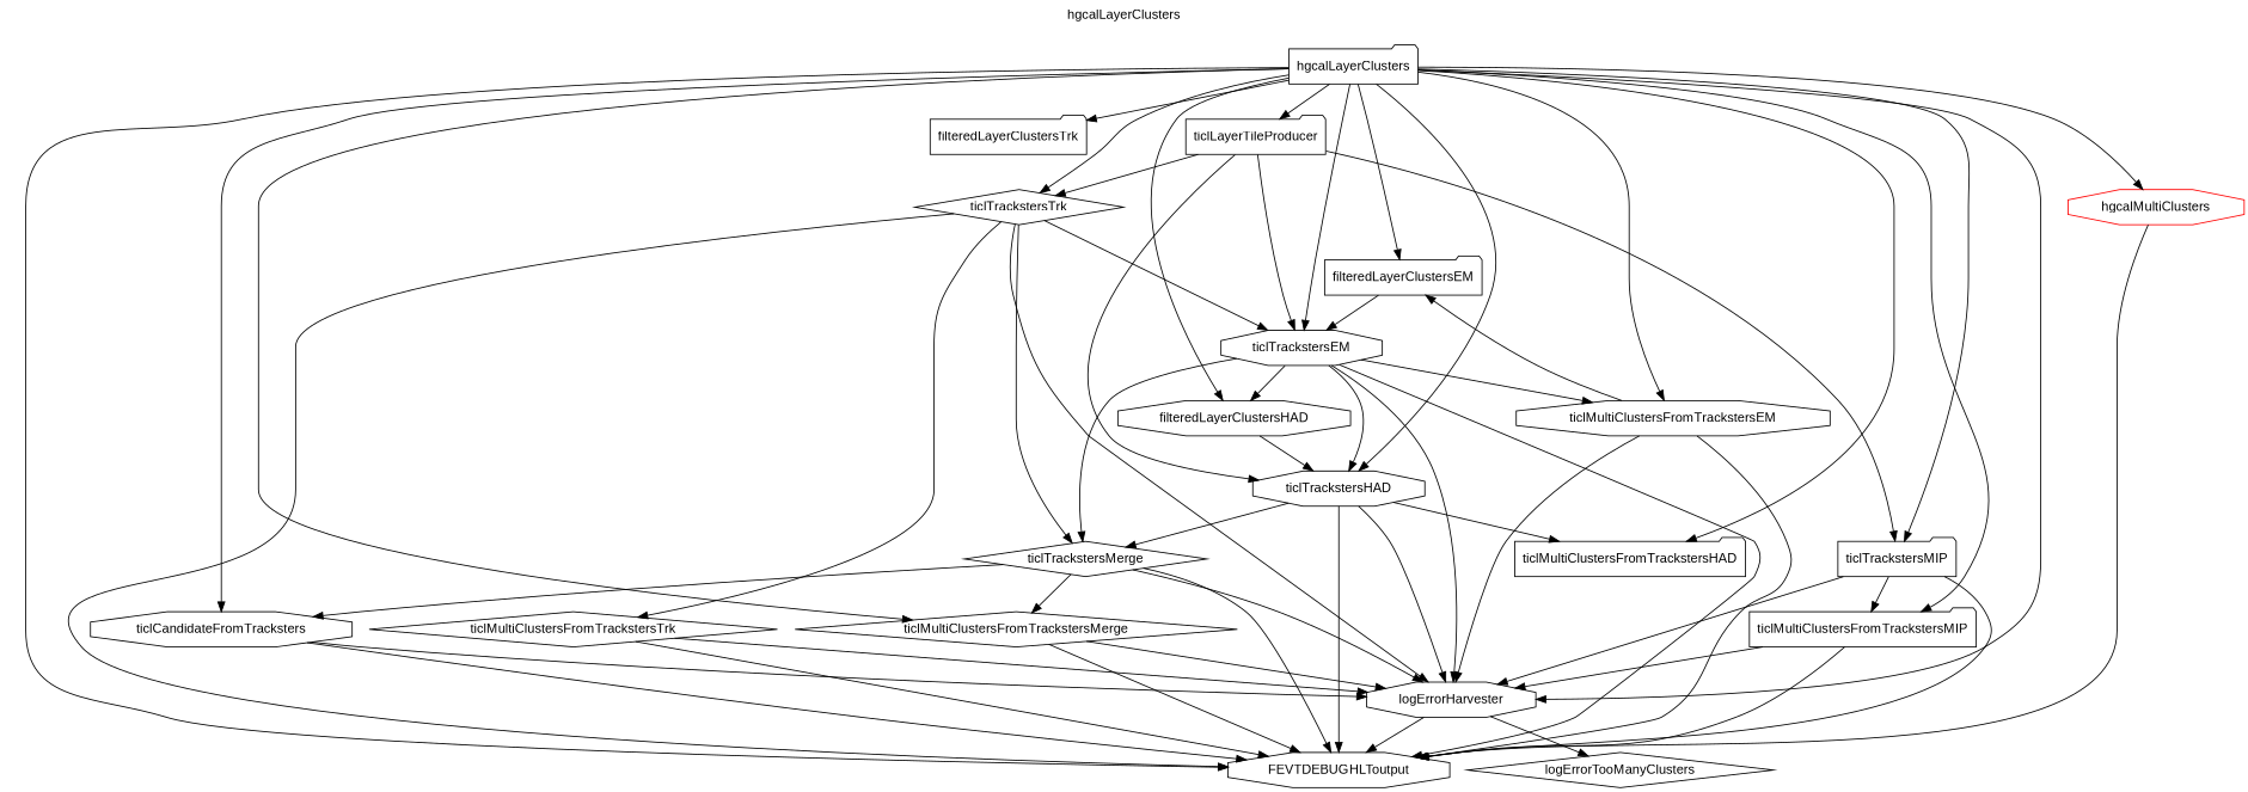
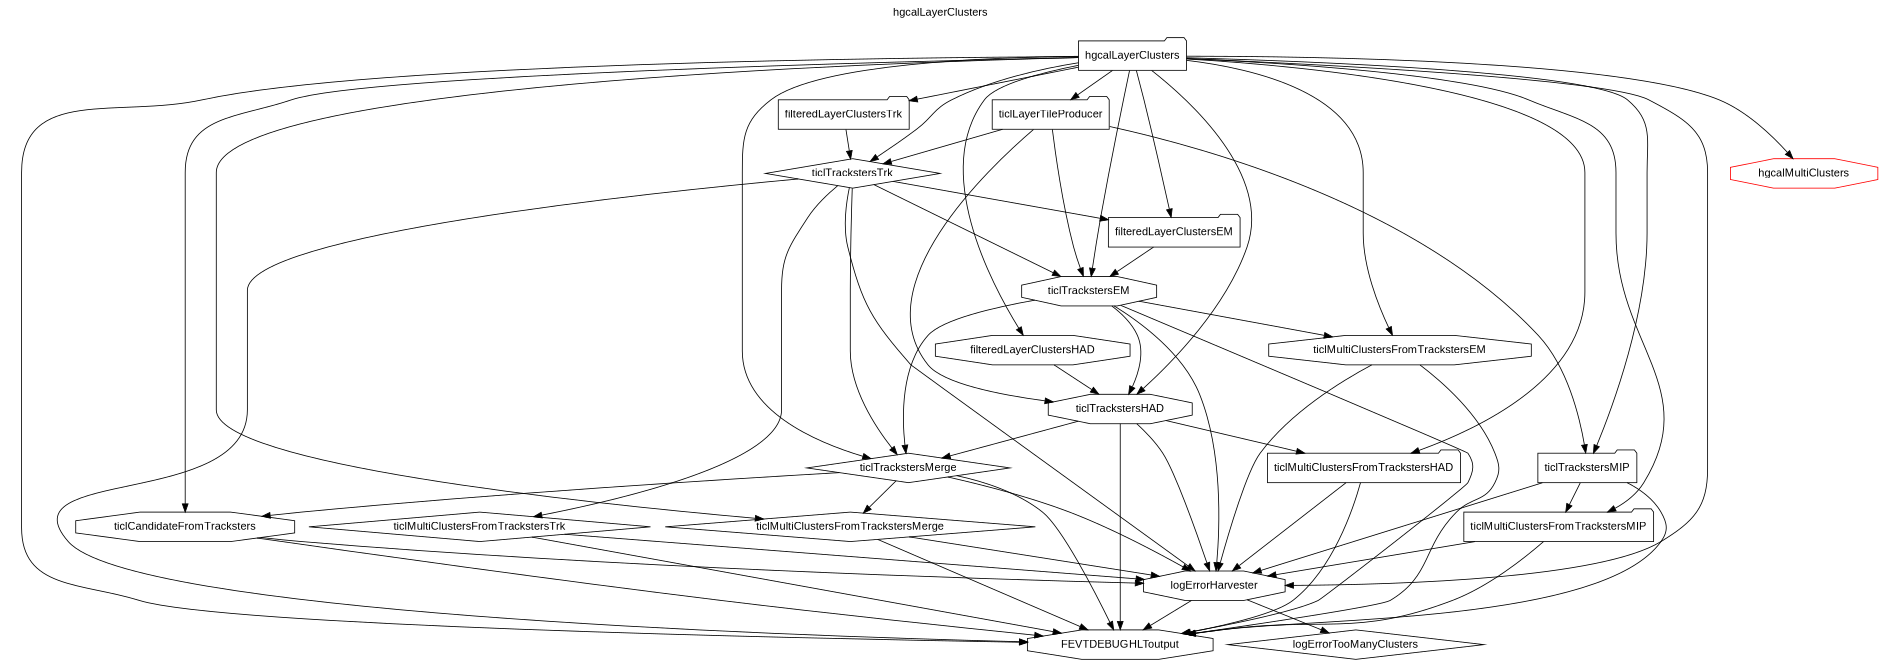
  digraph {
    fontname="Liberation Sans"
    label=hgcalLayerClusters
    labelloc=top
    node [color=black fontname="Liberation Sans" shape=octagon]
    edge [fontname="Liberation Sans"]
    n1 [label=hgcalLayerClusters shape=folder]
    n2 [label=FEVTDEBUGHLToutput]
    n3 [label=ticlCandidateFromTracksters]
    n4 [label=logErrorHarvester]
    n5 [label=ticlMultiClustersFromTrackstersHAD shape=folder]
    n6 [label=ticlTrackstersMerge shape=diamond]
    n7 [label=filteredLayerClustersEM shape=folder]
    n8 [label=ticlLayerTileProducer shape=folder]
    n9 [label=ticlMultiClustersFromTrackstersMerge shape=diamond]
    n10 [color=red label=hgcalMultiClusters]
    n11 [label=filteredLayerClustersTrk shape=folder]
    n12 [label=ticlTrackstersHAD]
    n13 [label=filteredLayerClustersHAD]
    n14 [label=ticlTrackstersMIP shape=folder]
    n15 [label=ticlTrackstersEM]
    n16 [label=ticlTrackstersTrk shape=diamond]
    n17 [label=ticlMultiClustersFromTrackstersMIP shape=folder]
    n18 [label=ticlMultiClustersFromTrackstersEM]
    n19 [label=logErrorTooManyClusters shape=diamond]
    n20 [label=ticlMultiClustersFromTrackstersTrk shape=diamond]
    n1 -> n2
    n1 -> n3
    n1 -> n4
    n1 -> n5
+   n1 -> n6
    n1 -> n7
    n1 -> n8
    n1 -> n9
    n1 -> n10
    n1 -> n11
    n1 -> n12
    n1 -> n13
    n1 -> n14
    n1 -> n15
    n1 -> n16
    n1 -> n17
    n1 -> n18
    n3 -> n2
    n3 -> n4
    n4 -> n2
    n4 -> n19
-   n10 -> n2
+   n5 -> n2
+   n5 -> n4
    n6 -> n2
    n6 -> n3
    n6 -> n4
    n6 -> n9
    n7 -> n15
    n8 -> n12
    n8 -> n14
    n8 -> n15
    n8 -> n16
    n9 -> n2
    n9 -> n4
+   n11 -> n16
    n12 -> n2
    n12 -> n4
    n12 -> n5
    n12 -> n6
    n13 -> n12
    n14 -> n2
    n14 -> n4
    n14 -> n17
    n15 -> n2
    n15 -> n4
    n15 -> n6
    n15 -> n12
-   n15 -> n13
    n15 -> n18
    n16 -> n2
    n16 -> n4
    n16 -> n6
-   n18 -> n7
+   n16 -> n7
    n16 -> n15
    n16 -> n20
    n17 -> n2
    n17 -> n4
    n18 -> n2
    n18 -> n4
    n20 -> n2
    n20 -> n4
  }
